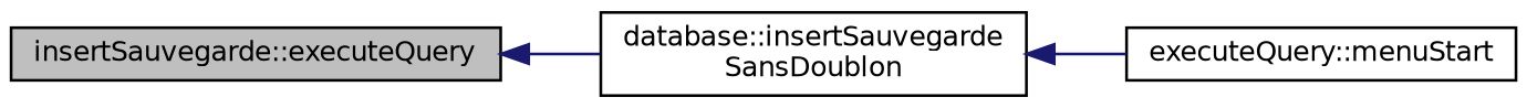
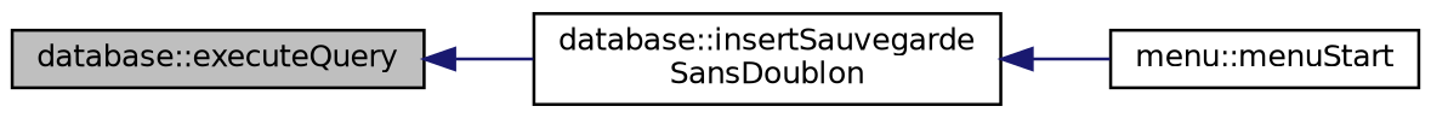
  digraph {
    rankdir=LR
    node [color=black fillcolor=white fontname=Helvetica fontsize=10 shape=record style=filled]
    edge [color=midnightblue dir=back fontname=Helvetica fontsize=10 labelfontname=Helvetica labelfontsize=10 style=solid]
-   n1 [fillcolor=grey75 fontcolor=black height=0.2 label="insertSauvegarde::executeQuery" width=0.4]
+   n1 [fillcolor=grey75 fontcolor=black height=0.2 label="database::executeQuery" width=0.4]
    n2 [height=0.2 label="database::insertSauvegarde\lSansDoublon" width=0.4]
-   n3 [height=0.2 label="executeQuery::menuStart" width=0.4]
+   n3 [height=0.2 label="menu::menuStart" width=0.4]
    n1 -> n2
    n2 -> n3
  }
